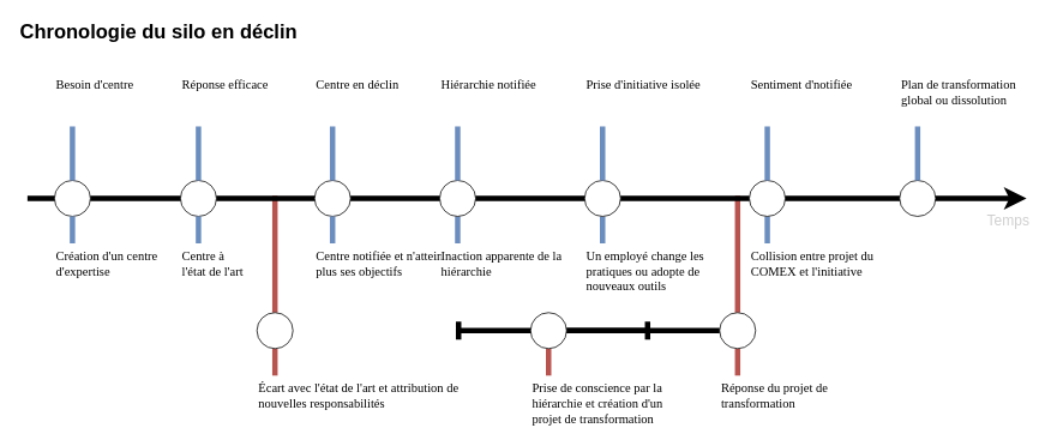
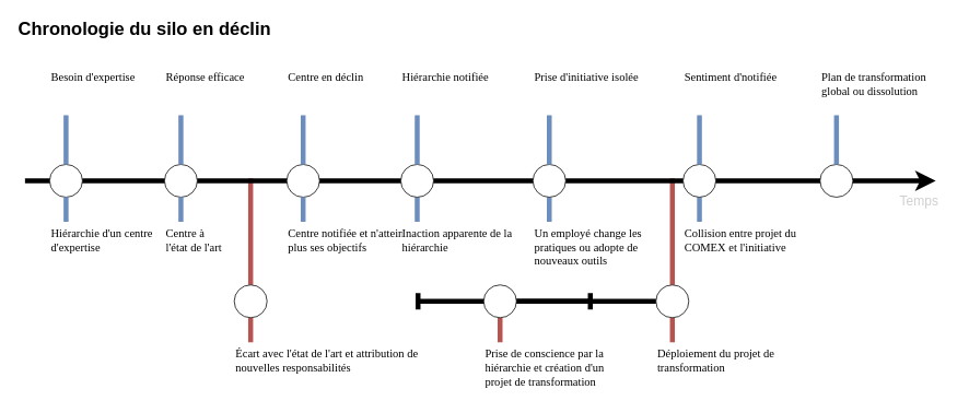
  <mxCell id="0" />
  <mxCell id="1" parent="0" />
  <mxCell id="2" value="" style="group" parent="1" vertex="1" connectable="0"><mxGeometry x="799" y="217" width="170" height="250" as="geometry" /></mxCell>
  <mxCell id="3" value="" style="endArrow=none;html=1;rounded=0;strokeWidth=6;fontSize=22;exitX=0.5;exitY=0;exitDx=0;exitDy=0;fillColor=#f8cecc;strokeColor=#b85450;" parent="2" source="6" edge="1"><mxGeometry width="50" height="50" relative="1" as="geometry"><mxPoint x="120" y="40" as="sourcePoint" /><mxPoint x="20" as="targetPoint" /></mxGeometry></mxCell>
- <mxCell id="4" value="Réponse du projet de transformation" style="text;html=1;strokeColor=none;fillColor=none;align=left;verticalAlign=top;whiteSpace=wrap;rounded=0;fontSize=14;fontFamily=Tahoma;container=0;" parent="2" vertex="1"><mxGeometry y="200" width="170" height="50" as="geometry" /></mxCell>
+ <mxCell id="4" value="Déploiement du projet de transformation" style="text;html=1;strokeColor=none;fillColor=none;align=left;verticalAlign=top;whiteSpace=wrap;rounded=0;fontSize=14;fontFamily=Tahoma;container=0;" parent="2" vertex="1"><mxGeometry y="200" width="170" height="50" as="geometry" /></mxCell>
  <mxCell id="5" value="" style="endArrow=none;html=1;rounded=0;strokeWidth=6;fontSize=22;fillColor=#f8cecc;strokeColor=#b85450;" parent="2" edge="1"><mxGeometry width="50" height="50" relative="1" as="geometry"><mxPoint x="20" y="200" as="sourcePoint" /><mxPoint x="20" y="170" as="targetPoint" /></mxGeometry></mxCell>
  <mxCell id="6" value="" style="ellipse;whiteSpace=wrap;html=1;aspect=fixed;fontSize=22;" parent="2" vertex="1"><mxGeometry y="130" width="40" height="40" as="geometry" /></mxCell>
  <mxCell id="7" value="" style="shape=crossbar;whiteSpace=wrap;html=1;rounded=1;labelBackgroundColor=default;fontFamily=Tahoma;fontSize=14;fontColor=#4F4F4F;strokeWidth=6;" parent="1" vertex="1"><mxGeometry x="509" y="357" width="210" height="20" as="geometry" /></mxCell>
  <mxCell id="8" value="" style="group" parent="1" vertex="1" connectable="0"><mxGeometry x="285" y="217" width="250" height="250" as="geometry" /></mxCell>
  <mxCell id="9" value="" style="endArrow=none;html=1;rounded=0;strokeWidth=6;fontSize=22;exitX=0.5;exitY=0;exitDx=0;exitDy=0;fillColor=#f8cecc;strokeColor=#b85450;" parent="8" source="12" edge="1"><mxGeometry width="50" height="50" relative="1" as="geometry"><mxPoint x="120" y="40" as="sourcePoint" /><mxPoint x="20" as="targetPoint" /></mxGeometry></mxCell>
  <mxCell id="10" value="Écart avec l'état de l'art et attribution de nouvelles responsabilités" style="text;html=1;strokeColor=none;fillColor=none;align=left;verticalAlign=top;whiteSpace=wrap;rounded=0;fontSize=14;fontFamily=Tahoma;container=0;" parent="8" vertex="1"><mxGeometry y="200" width="250" height="50" as="geometry" /></mxCell>
  <mxCell id="11" value="" style="endArrow=none;html=1;rounded=0;strokeWidth=6;fontSize=22;fillColor=#f8cecc;strokeColor=#b85450;" parent="8" edge="1"><mxGeometry width="50" height="50" relative="1" as="geometry"><mxPoint x="20" y="200" as="sourcePoint" /><mxPoint x="20" y="170" as="targetPoint" /></mxGeometry></mxCell>
  <mxCell id="12" value="" style="ellipse;whiteSpace=wrap;html=1;aspect=fixed;fontSize=22;" parent="8" vertex="1"><mxGeometry y="130" width="40" height="40" as="geometry" /></mxCell>
  <mxCell id="13" value="" style="endArrow=none;html=1;rounded=0;fontSize=11;strokeWidth=6;startArrow=none;endFill=0;entryX=0;entryY=0.5;entryDx=0;entryDy=0;exitX=1;exitY=0.5;exitDx=0;exitDy=0;" parent="1" source="18" target="6" edge="1"><mxGeometry width="50" height="50" relative="1" as="geometry"><mxPoint x="629" y="370" as="sourcePoint" /><mxPoint x="1019" y="370" as="targetPoint" /></mxGeometry></mxCell>
  <mxCell id="14" value="" style="group" parent="1" vertex="1" connectable="0"><mxGeometry x="589" y="217" width="170" height="250" as="geometry" /></mxCell>
  <mxCell id="15" value="" style="group" parent="14" vertex="1" connectable="0"><mxGeometry y="130" width="170" height="120" as="geometry" /></mxCell>
  <mxCell id="16" value="Prise de conscience par la hiérarchie et création d'un projet de transformation" style="text;html=1;strokeColor=none;fillColor=none;align=left;verticalAlign=top;whiteSpace=wrap;rounded=0;fontSize=14;fontFamily=Tahoma;container=0;" parent="15" vertex="1"><mxGeometry y="70" width="170" height="50" as="geometry" /></mxCell>
  <mxCell id="17" value="" style="endArrow=none;html=1;rounded=0;strokeWidth=6;fontSize=22;fillColor=#f8cecc;strokeColor=#b85450;" parent="15" edge="1"><mxGeometry width="50" height="50" relative="1" as="geometry"><mxPoint x="20" y="70" as="sourcePoint" /><mxPoint x="20" y="40" as="targetPoint" /></mxGeometry></mxCell>
  <mxCell id="18" value="" style="ellipse;whiteSpace=wrap;html=1;aspect=fixed;fontSize=22;" parent="15" vertex="1"><mxGeometry width="40" height="40" as="geometry" /></mxCell>
  <mxCell id="19" value="" style="endArrow=classic;html=1;rounded=0;fontSize=11;strokeWidth=6;startArrow=none;endFill=1;" parent="1" edge="1"><mxGeometry width="50" height="50" relative="1" as="geometry"><mxPoint x="30" y="220" as="sourcePoint" /><mxPoint x="1140" y="220" as="targetPoint" /></mxGeometry></mxCell>
  <mxCell id="20" value="Chronologie du silo en déclin" style="text;html=1;strokeColor=none;fillColor=none;align=left;verticalAlign=middle;whiteSpace=wrap;rounded=0;fontSize=22;fontStyle=1" parent="1" vertex="1"><mxGeometry x="20" y="20" width="420" height="30" as="geometry" /></mxCell>
  <mxCell id="21" value="" style="endArrow=none;html=1;rounded=0;fontSize=11;strokeWidth=6;" parent="1" edge="1"><mxGeometry width="50" height="50" relative="1" as="geometry"><mxPoint x="79" y="220" as="sourcePoint" /><mxPoint x="60" y="220" as="targetPoint" /></mxGeometry></mxCell>
  <mxCell id="22" value="" style="group" parent="1" vertex="1" connectable="0"><mxGeometry x="220" y="60" width="160" height="180" as="geometry" /></mxCell>
  <mxCell id="23" value="" style="ellipse;whiteSpace=wrap;html=1;aspect=fixed;fontSize=22;" parent="22" vertex="1"><mxGeometry x="-20" y="140" width="40" height="40" as="geometry" /></mxCell>
  <mxCell id="24" value="" style="endArrow=none;html=1;rounded=0;strokeWidth=6;fontSize=22;exitX=0.5;exitY=0;exitDx=0;exitDy=0;fillColor=#dae8fc;strokeColor=#6c8ebf;" parent="22" source="23" edge="1"><mxGeometry width="50" height="50" relative="1" as="geometry"><mxPoint x="100" y="50" as="sourcePoint" /><mxPoint y="80" as="targetPoint" /></mxGeometry></mxCell>
  <mxCell id="25" value="Réponse efficace" style="text;html=1;strokeColor=none;fillColor=none;align=left;verticalAlign=top;whiteSpace=wrap;rounded=0;fontSize=14;fontFamily=Tahoma;" parent="22" vertex="1"><mxGeometry x="-20" y="20" width="160" height="50" as="geometry" /></mxCell>
  <mxCell id="26" value="Temps" style="text;html=1;strokeColor=none;fillColor=none;align=center;verticalAlign=middle;whiteSpace=wrap;rounded=0;fontSize=16;fontColor=#CFCFCF;" parent="1" vertex="1"><mxGeometry x="1090" y="230" width="60" height="30" as="geometry" /></mxCell>
  <mxCell id="27" value="" style="group" parent="1" vertex="1" connectable="0"><mxGeometry x="60" y="60" width="160" height="180" as="geometry" /></mxCell>
  <mxCell id="28" value="" style="ellipse;whiteSpace=wrap;html=1;aspect=fixed;fontSize=22;" parent="27" vertex="1"><mxGeometry y="140" width="40" height="40" as="geometry" /></mxCell>
  <mxCell id="29" value="" style="endArrow=none;html=1;rounded=0;strokeWidth=6;fontSize=22;exitX=0.5;exitY=0;exitDx=0;exitDy=0;fillColor=#dae8fc;strokeColor=#6c8ebf;" parent="27" source="28" edge="1"><mxGeometry width="50" height="50" relative="1" as="geometry"><mxPoint x="120" y="50" as="sourcePoint" /><mxPoint x="20" y="80" as="targetPoint" /></mxGeometry></mxCell>
- <mxCell id="30" value="Besoin d'centre" style="text;html=1;strokeColor=none;fillColor=none;align=left;verticalAlign=top;whiteSpace=wrap;rounded=0;fontSize=14;fontFamily=Tahoma;" parent="27" vertex="1"><mxGeometry y="20" width="160" height="50" as="geometry" /></mxCell>
+ <mxCell id="30" value="Besoin d'expertise" style="text;html=1;strokeColor=none;fillColor=none;align=left;verticalAlign=top;whiteSpace=wrap;rounded=0;fontSize=14;fontFamily=Tahoma;" parent="27" vertex="1"><mxGeometry y="20" width="160" height="50" as="geometry" /></mxCell>
  <mxCell id="31" value="" style="group" parent="1" vertex="1" connectable="0"><mxGeometry x="379" y="60" width="160" height="180" as="geometry" /></mxCell>
  <mxCell id="32" value="" style="ellipse;whiteSpace=wrap;html=1;aspect=fixed;fontSize=22;" parent="31" vertex="1"><mxGeometry x="-30" y="140" width="40" height="40" as="geometry" /></mxCell>
  <mxCell id="33" value="" style="endArrow=none;html=1;rounded=0;strokeWidth=6;fontSize=22;exitX=0.5;exitY=0;exitDx=0;exitDy=0;fillColor=#dae8fc;strokeColor=#6c8ebf;" parent="31" source="32" edge="1"><mxGeometry width="50" height="50" relative="1" as="geometry"><mxPoint x="90" y="50" as="sourcePoint" /><mxPoint x="-10" y="80" as="targetPoint" /></mxGeometry></mxCell>
  <mxCell id="34" value="Centre en déclin" style="text;html=1;strokeColor=none;fillColor=none;align=left;verticalAlign=top;whiteSpace=wrap;rounded=0;fontSize=14;fontFamily=Tahoma;" parent="31" vertex="1"><mxGeometry x="-30" y="20" width="160" height="50" as="geometry" /></mxCell>
  <mxCell id="35" value="" style="endArrow=none;html=1;rounded=0;strokeWidth=6;fontSize=22;fillColor=#dae8fc;strokeColor=#6c8ebf;" parent="1" edge="1"><mxGeometry width="50" height="50" relative="1" as="geometry"><mxPoint x="220" y="270" as="sourcePoint" /><mxPoint x="220" y="240" as="targetPoint" /></mxGeometry></mxCell>
- <mxCell id="36" value="Création d'un centre d'expertise" style="text;html=1;strokeColor=none;fillColor=none;align=left;verticalAlign=top;whiteSpace=wrap;rounded=0;fontSize=14;fontFamily=Tahoma;" parent="1" vertex="1"><mxGeometry x="60" y="270" width="140" height="50" as="geometry" /></mxCell>
+ <mxCell id="36" value="Hiérarchie d'un centre d'expertise" style="text;html=1;strokeColor=none;fillColor=none;align=left;verticalAlign=top;whiteSpace=wrap;rounded=0;fontSize=14;fontFamily=Tahoma;" parent="1" vertex="1"><mxGeometry x="60" y="270" width="140" height="50" as="geometry" /></mxCell>
  <mxCell id="37" value="" style="endArrow=none;html=1;rounded=0;strokeWidth=6;fontSize=22;fillColor=#dae8fc;strokeColor=#6c8ebf;" parent="1" edge="1"><mxGeometry width="50" height="50" relative="1" as="geometry"><mxPoint x="80" y="270" as="sourcePoint" /><mxPoint x="80" y="240" as="targetPoint" /></mxGeometry></mxCell>
  <mxCell id="38" value="Centre notifiée et n'atteint plus ses objectifs" style="text;html=1;strokeColor=none;fillColor=none;align=left;verticalAlign=top;whiteSpace=wrap;rounded=0;fontSize=14;fontFamily=Tahoma;" parent="1" vertex="1"><mxGeometry x="349" y="270" width="160" height="50" as="geometry" /></mxCell>
  <mxCell id="39" value="" style="endArrow=none;html=1;rounded=0;strokeWidth=6;fontSize=22;fillColor=#dae8fc;strokeColor=#6c8ebf;" parent="1" edge="1"><mxGeometry width="50" height="50" relative="1" as="geometry"><mxPoint x="369" y="270" as="sourcePoint" /><mxPoint x="369" y="240" as="targetPoint" /></mxGeometry></mxCell>
  <mxCell id="40" value="" style="group" parent="1" vertex="1" connectable="0"><mxGeometry x="832" y="80" width="160" height="240" as="geometry" /></mxCell>
  <mxCell id="41" value="Collision entre projet du COMEX et l'initiative" style="text;html=1;strokeColor=none;fillColor=none;align=left;verticalAlign=top;whiteSpace=wrap;rounded=0;fontSize=14;fontFamily=Tahoma;" parent="40" vertex="1"><mxGeometry y="190" width="160" height="50" as="geometry" /></mxCell>
  <mxCell id="42" value="" style="endArrow=none;html=1;rounded=0;strokeWidth=6;fontSize=22;fillColor=#dae8fc;strokeColor=#6c8ebf;" parent="40" edge="1"><mxGeometry width="50" height="50" relative="1" as="geometry"><mxPoint x="20" y="190" as="sourcePoint" /><mxPoint x="20" y="160" as="targetPoint" /></mxGeometry></mxCell>
  <mxCell id="43" value="" style="ellipse;whiteSpace=wrap;html=1;aspect=fixed;fontSize=22;" parent="40" vertex="1"><mxGeometry y="120" width="40" height="40" as="geometry" /></mxCell>
  <mxCell id="44" value="" style="endArrow=none;html=1;rounded=0;strokeWidth=6;fontSize=22;exitX=0.5;exitY=0;exitDx=0;exitDy=0;fillColor=#dae8fc;strokeColor=#6c8ebf;" parent="40" source="43" edge="1"><mxGeometry width="50" height="50" relative="1" as="geometry"><mxPoint x="120" y="30" as="sourcePoint" /><mxPoint x="20" y="60" as="targetPoint" /></mxGeometry></mxCell>
  <mxCell id="45" value="Sentiment d'notifiée" style="text;html=1;strokeColor=none;fillColor=none;align=left;verticalAlign=top;whiteSpace=wrap;rounded=0;fontSize=14;fontFamily=Tahoma;" parent="40" vertex="1"><mxGeometry width="160" height="50" as="geometry" /></mxCell>
  <mxCell id="46" value="Centre à &lt;br&gt;l'état de l'art" style="text;html=1;strokeColor=none;fillColor=none;align=left;verticalAlign=top;whiteSpace=wrap;rounded=0;fontSize=14;fontFamily=Tahoma;labelBackgroundColor=default;" parent="1" vertex="1"><mxGeometry x="200" y="270" width="160" height="50" as="geometry" /></mxCell>
  <mxCell id="47" value="" style="group" parent="1" vertex="1" connectable="0"><mxGeometry x="488" y="80" width="160" height="240" as="geometry" /></mxCell>
  <mxCell id="48" value="Inaction apparente de la hiérarchie" style="text;html=1;strokeColor=none;fillColor=none;align=left;verticalAlign=top;whiteSpace=wrap;rounded=0;fontSize=14;fontFamily=Tahoma;labelBackgroundColor=default;container=0;" parent="47" vertex="1"><mxGeometry y="190" width="150" height="50" as="geometry" /></mxCell>
  <mxCell id="49" value="" style="endArrow=none;html=1;rounded=0;strokeWidth=6;fontSize=22;fillColor=#dae8fc;strokeColor=#6c8ebf;" parent="47" edge="1"><mxGeometry width="50" height="50" relative="1" as="geometry"><mxPoint x="20" y="190" as="sourcePoint" /><mxPoint x="20" y="160" as="targetPoint" /></mxGeometry></mxCell>
  <mxCell id="50" value="" style="ellipse;whiteSpace=wrap;html=1;aspect=fixed;fontSize=22;" parent="47" vertex="1"><mxGeometry y="120" width="40" height="40" as="geometry" /></mxCell>
  <mxCell id="51" value="" style="endArrow=none;html=1;rounded=0;strokeWidth=6;fontSize=22;exitX=0.5;exitY=0;exitDx=0;exitDy=0;fillColor=#dae8fc;strokeColor=#6c8ebf;" parent="47" source="50" edge="1"><mxGeometry width="50" height="50" relative="1" as="geometry"><mxPoint x="120" y="30" as="sourcePoint" /><mxPoint x="20" y="60" as="targetPoint" /></mxGeometry></mxCell>
  <mxCell id="52" value="Hiérarchie notifiée" style="text;html=1;strokeColor=none;fillColor=none;align=left;verticalAlign=top;whiteSpace=wrap;rounded=0;fontSize=14;fontFamily=Tahoma;" parent="47" vertex="1"><mxGeometry width="160" height="50" as="geometry" /></mxCell>
  <mxCell id="53" value="" style="group" parent="1" vertex="1" connectable="0"><mxGeometry x="649" y="80" width="160" height="240" as="geometry" /></mxCell>
  <mxCell id="54" value="Un employé change les pratiques ou adopte de nouveaux outils" style="text;html=1;strokeColor=none;fillColor=none;align=left;verticalAlign=top;whiteSpace=wrap;rounded=0;fontSize=14;fontFamily=Tahoma;" parent="53" vertex="1"><mxGeometry y="190" width="160" height="50" as="geometry" /></mxCell>
  <mxCell id="55" value="" style="endArrow=none;html=1;rounded=0;strokeWidth=6;fontSize=22;fillColor=#dae8fc;strokeColor=#6c8ebf;" parent="53" edge="1"><mxGeometry width="50" height="50" relative="1" as="geometry"><mxPoint x="20" y="190" as="sourcePoint" /><mxPoint x="20" y="160" as="targetPoint" /></mxGeometry></mxCell>
  <mxCell id="56" value="" style="ellipse;whiteSpace=wrap;html=1;aspect=fixed;fontSize=22;" parent="53" vertex="1"><mxGeometry y="120" width="40" height="40" as="geometry" /></mxCell>
  <mxCell id="57" value="" style="endArrow=none;html=1;rounded=0;strokeWidth=6;fontSize=22;exitX=0.5;exitY=0;exitDx=0;exitDy=0;fillColor=#dae8fc;strokeColor=#6c8ebf;" parent="53" source="56" edge="1"><mxGeometry width="50" height="50" relative="1" as="geometry"><mxPoint x="120" y="30" as="sourcePoint" /><mxPoint x="20" y="60" as="targetPoint" /></mxGeometry></mxCell>
  <mxCell id="58" value="Prise d'initiative isolée" style="text;html=1;strokeColor=none;fillColor=none;align=left;verticalAlign=top;whiteSpace=wrap;rounded=0;fontSize=14;fontFamily=Tahoma;" parent="53" vertex="1"><mxGeometry width="160" height="50" as="geometry" /></mxCell>
  <mxCell id="59" value="" style="ellipse;whiteSpace=wrap;html=1;aspect=fixed;fontSize=22;" parent="1" vertex="1"><mxGeometry x="999" y="200" width="40" height="40" as="geometry" /></mxCell>
  <mxCell id="60" value="" style="endArrow=none;html=1;rounded=0;strokeWidth=6;fontSize=22;exitX=0.5;exitY=0;exitDx=0;exitDy=0;fillColor=#dae8fc;strokeColor=#6c8ebf;" parent="1" source="59" edge="1"><mxGeometry width="50" height="50" relative="1" as="geometry"><mxPoint x="229" y="-60" as="sourcePoint" /><mxPoint x="1019" y="140" as="targetPoint" /></mxGeometry></mxCell>
  <mxCell id="61" value="Plan de transformation global ou dissolution" style="text;html=1;strokeColor=none;fillColor=none;align=left;verticalAlign=top;whiteSpace=wrap;rounded=0;fontSize=14;fontFamily=Tahoma;" parent="1" vertex="1"><mxGeometry x="999" y="80" width="160" height="50" as="geometry" /></mxCell>
